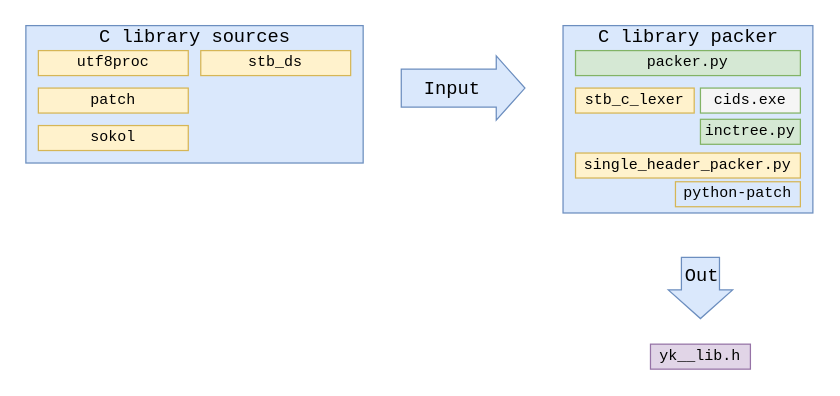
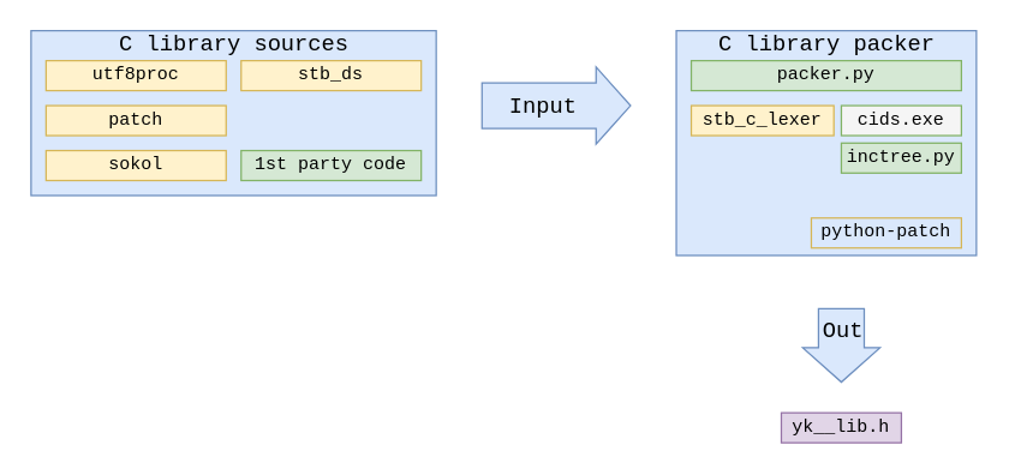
  <mxCell id="0" />
  <mxCell id="1" parent="0" />
  <mxCell id="2" value="" style="rounded=0;whiteSpace=wrap;html=1;fontFamily=Courier New;fontSize=15;fillColor=#dae8fc;strokeColor=#6c8ebf;" vertex="1" parent="1"><mxGeometry x="20" y="20" width="270" height="110" as="geometry" /></mxCell>
  <mxCell id="3" value="" style="rounded=0;whiteSpace=wrap;html=1;fontFamily=Courier New;fillColor=#dae8fc;strokeColor=#6c8ebf;" vertex="1" parent="1"><mxGeometry x="450" y="20" width="200" height="150" as="geometry" /></mxCell>
  <mxCell id="4" value="stb_ds" style="rounded=0;whiteSpace=wrap;html=1;fontFamily=Courier New;fillColor=#fff2cc;strokeColor=#d6b656;" vertex="1" parent="1"><mxGeometry x="160" y="40" width="120" height="20" as="geometry" /></mxCell>
  <mxCell id="5" value="cids.exe" style="rounded=0;whiteSpace=wrap;html=1;fontFamily=Courier New;fillColor=#f5f5f5;strokeColor=#82b366;" vertex="1" parent="1"><mxGeometry x="560" y="70" width="80" height="20" as="geometry" /></mxCell>
  <mxCell id="6" value="packer.py" style="rounded=0;whiteSpace=wrap;html=1;fontFamily=Courier New;fillColor=#d5e8d4;strokeColor=#82b366;" vertex="1" parent="1"><mxGeometry x="460" y="40" width="180" height="20" as="geometry" /></mxCell>
  <mxCell id="7" value="inctree.py" style="rounded=0;whiteSpace=wrap;html=1;fontFamily=Courier New;fillColor=#d5e8d4;strokeColor=#82b366;" vertex="1" parent="1"><mxGeometry x="560" y="95" width="80" height="20" as="geometry" /></mxCell>
  <mxCell id="8" value="&lt;span style=&quot;font-size: 15px;&quot;&gt;&lt;span style=&quot;font-size: 15px;&quot;&gt;C library packer&lt;/span&gt;&lt;/span&gt;" style="text;html=1;align=center;verticalAlign=middle;resizable=0;points=[];autosize=1;strokeColor=none;fillColor=none;fontFamily=Courier New;fontStyle=0;fontSize=15;rounded=0;" vertex="1" parent="1"><mxGeometry x="470" y="20" width="160" height="20" as="geometry" /></mxCell>
  <mxCell id="9" value="utf8proc" style="rounded=0;whiteSpace=wrap;html=1;fontFamily=Courier New;fillColor=#fff2cc;strokeColor=#d6b656;" vertex="1" parent="1"><mxGeometry x="30" y="40" width="120" height="20" as="geometry" /></mxCell>
  <mxCell id="10" value="patch" style="rounded=0;whiteSpace=wrap;html=1;fontFamily=Courier New;fillColor=#fff2cc;strokeColor=#d6b656;" vertex="1" parent="1"><mxGeometry x="30" y="70" width="120" height="20" as="geometry" /></mxCell>
  <mxCell id="11" value="" style="shape=flexArrow;endArrow=classic;html=1;fontFamily=Courier New;fontSize=15;fillColor=#dae8fc;strokeColor=#6c8ebf;width=30.476;endSize=7.319;rounded=0;" edge="1" parent="1"><mxGeometry width="50" height="50" relative="1" as="geometry"><mxPoint x="320" y="70" as="sourcePoint" /><mxPoint x="420" y="70" as="targetPoint" /></mxGeometry></mxCell>
  <mxCell id="12" value="Input" style="edgeLabel;html=1;align=center;verticalAlign=middle;resizable=0;points=[];fontSize=15;fontFamily=Courier New;labelBackgroundColor=none;rounded=0;" vertex="1" connectable="0" parent="11"><mxGeometry x="-0.21" y="-5" relative="1" as="geometry"><mxPoint y="-5" as="offset" /></mxGeometry></mxCell>
  <mxCell id="13" value="&lt;span style=&quot;font-size: 15px&quot;&gt;&lt;span style=&quot;font-size: 15px&quot;&gt;C library sources&lt;/span&gt;&lt;/span&gt;" style="text;html=1;align=center;verticalAlign=middle;resizable=0;points=[];autosize=1;strokeColor=none;fillColor=none;fontFamily=Courier New;fontStyle=0;fontSize=15;rounded=0;" vertex="1" parent="1"><mxGeometry x="70" y="20" width="170" height="20" as="geometry" /></mxCell>
- <mxCell id="14" value="single_header_packer.py" style="rounded=0;whiteSpace=wrap;html=1;fontFamily=Courier New;fillColor=#fff2cc;strokeColor=#d6b656;" vertex="1" parent="1"><mxGeometry x="460" y="122" width="180" height="20" as="geometry" /></mxCell>
  <mxCell id="15" value="stb_c_lexer" style="rounded=0;whiteSpace=wrap;html=1;fontFamily=Courier New;fillColor=#fff2cc;strokeColor=#d6b656;" vertex="1" parent="1"><mxGeometry x="460" y="70" width="95" height="20" as="geometry" /></mxCell>
  <mxCell id="16" value="python-patch" style="rounded=0;whiteSpace=wrap;html=1;fontFamily=Courier New;fillColor=#dae8fc;strokeColor=#d6b656;" vertex="1" parent="1"><mxGeometry x="540" y="145" width="100" height="20" as="geometry" /></mxCell>
  <mxCell id="17" value="yk__lib.h" style="rounded=0;whiteSpace=wrap;html=1;fontFamily=Courier New;fillColor=#e1d5e7;strokeColor=#9673a6;" vertex="1" parent="1"><mxGeometry x="520" y="275" width="80" height="20" as="geometry" /></mxCell>
  <mxCell id="18" value="" style="shape=flexArrow;endArrow=classic;html=1;fontFamily=Courier New;fontSize=15;fillColor=#dae8fc;strokeColor=#6c8ebf;width=30.476;endSize=7.319;rounded=0;" edge="1" parent="1"><mxGeometry width="50" height="50" relative="1" as="geometry"><mxPoint x="560" y="205" as="sourcePoint" /><mxPoint x="560" y="255" as="targetPoint" /></mxGeometry></mxCell>
  <mxCell id="19" value="Out" style="edgeLabel;html=1;align=center;verticalAlign=middle;resizable=0;points=[];fontSize=15;fontFamily=Courier New;labelBackgroundColor=none;rounded=0;" vertex="1" connectable="0" parent="18"><mxGeometry x="-0.21" y="-5" relative="1" as="geometry"><mxPoint x="5" y="-5" as="offset" /></mxGeometry></mxCell>
+ <mxCell id="20" value="1st party code" style="rounded=0;whiteSpace=wrap;html=1;fontFamily=Courier New;fillColor=#d5e8d4;strokeColor=#82b366;" vertex="1" parent="1"><mxGeometry x="160" y="100" width="120" height="20" as="geometry" /></mxCell>
  <mxCell id="21" value="sokol" style="rounded=0;whiteSpace=wrap;html=1;fontFamily=Courier New;fillColor=#fff2cc;strokeColor=#d6b656;" vertex="1" parent="1"><mxGeometry x="30" y="100" width="120" height="20" as="geometry" /></mxCell>
